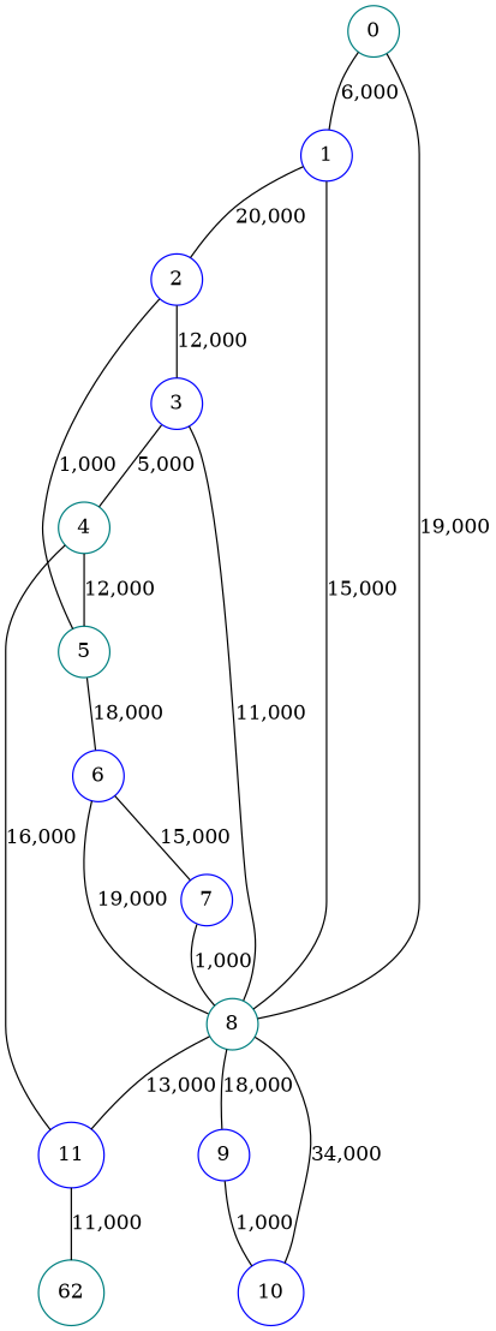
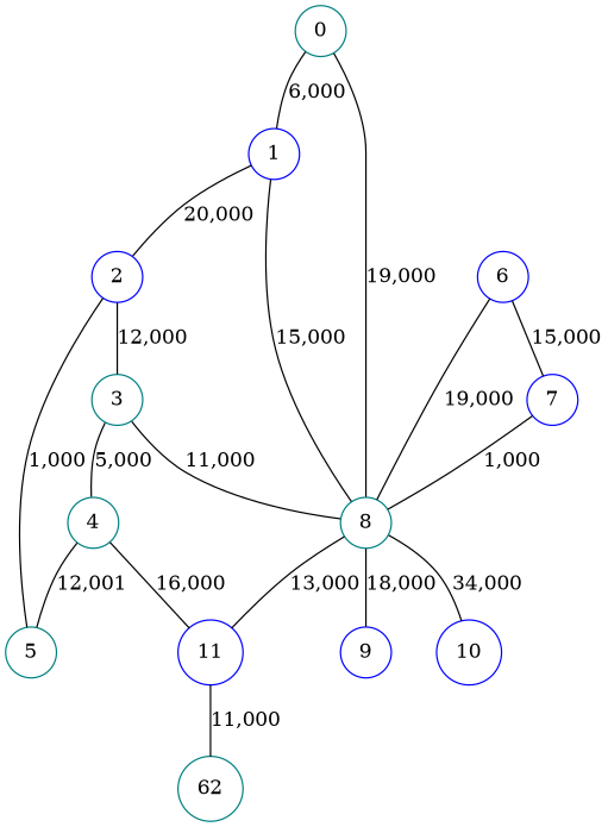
  graph {
    fontsize=10
    splines=true
    node [color=blue shape=circle]
    0 [color=teal]
    1
    8 [color=teal]
    2
    11
    9
    10
-   3
+   3 [color=teal]
    5 [color=teal]
    4 [color=teal]
    6
    n12 [color=teal label=62]
    7
    0 -- 1 [label="6,000"]
    0 -- 8 [label="19,000"]
    1 -- 8 [label="15,000"]
    1 -- 2 [label="20,000"]
    8 -- 11 [label="13,000"]
    8 -- 9 [label="18,000"]
    8 -- 10 [label="34,000"]
    2 -- 3 [label="12,000"]
    2 -- 5 [label="1,000"]
    11 -- n12 [label="11,000"]
-   9 -- 10 [label="1,000"]
    3 -- 8 [label="11,000"]
    3 -- 4 [label="5,000"]
-   5 -- 6 [label="18,000"]
    4 -- 11 [label="16,000"]
-   4 -- 5 [label="12,000"]
+   4 -- 5 [label="12,001"]
    6 -- 8 [label="19,000"]
    6 -- 7 [label="15,000"]
    7 -- 8 [label="1,000"]
  }
